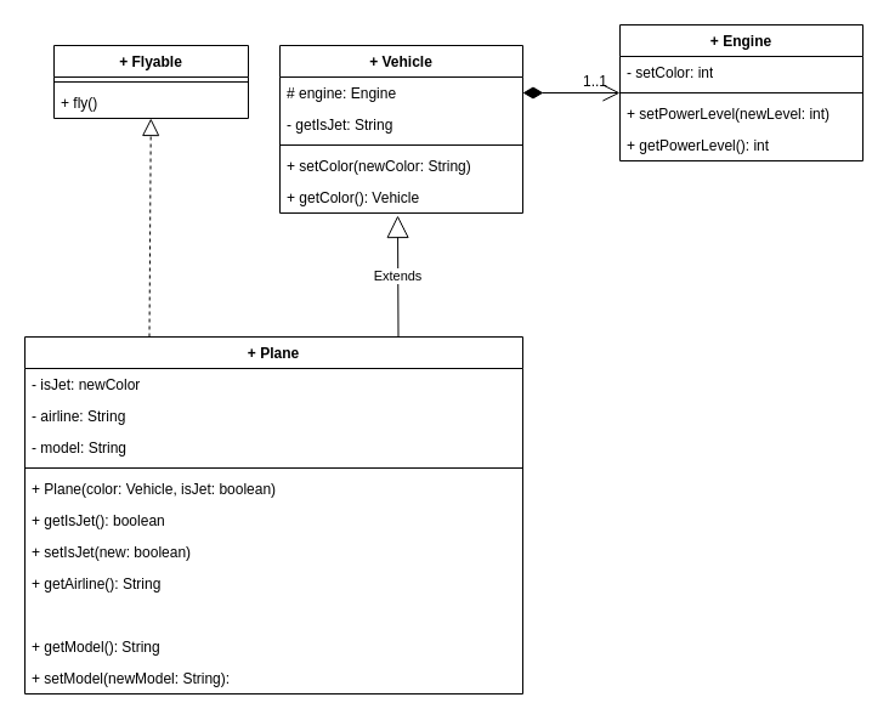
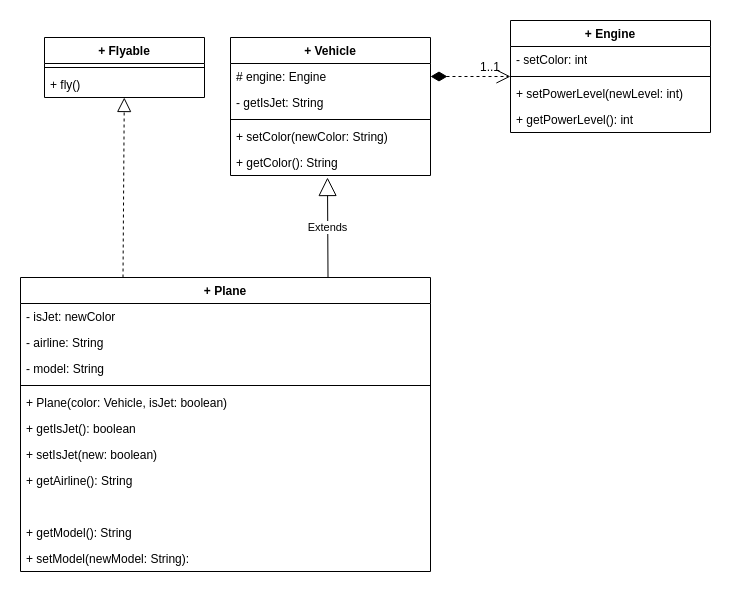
  <mxCell id="0" />
  <mxCell id="1" parent="0" />
  <mxCell id="2" value="+ Flyable" style="swimlane;fontStyle=1;align=center;verticalAlign=top;childLayout=stackLayout;horizontal=1;startSize=26;horizontalStack=0;resizeParent=1;resizeParentMax=0;resizeLast=0;collapsible=1;marginBottom=0;whiteSpace=wrap;html=1;" parent="1" vertex="1"><mxGeometry x="44" y="37" width="160" height="60" as="geometry" /></mxCell>
  <mxCell id="3" value="" style="line;strokeWidth=1;fillColor=none;align=left;verticalAlign=middle;spacingTop=-1;spacingLeft=3;spacingRight=3;rotatable=0;labelPosition=right;points=[];portConstraint=eastwest;strokeColor=inherit;" parent="2" vertex="1"><mxGeometry y="26" width="160" height="8" as="geometry" /></mxCell>
  <mxCell id="4" value="+ fly()" style="text;strokeColor=none;fillColor=none;align=left;verticalAlign=top;spacingLeft=4;spacingRight=4;overflow=hidden;rotatable=0;points=[[0,0.5],[1,0.5]];portConstraint=eastwest;whiteSpace=wrap;html=1;" parent="2" vertex="1"><mxGeometry y="34" width="160" height="26" as="geometry" /></mxCell>
  <mxCell id="5" value="+ Vehicle" style="swimlane;fontStyle=1;align=center;verticalAlign=top;childLayout=stackLayout;horizontal=1;startSize=26;horizontalStack=0;resizeParent=1;resizeParentMax=0;resizeLast=0;collapsible=1;marginBottom=0;whiteSpace=wrap;html=1;" parent="1" vertex="1"><mxGeometry x="230" y="37" width="200" height="138" as="geometry" /></mxCell>
  <mxCell id="6" value="# engine: Engine" style="text;strokeColor=none;fillColor=none;align=left;verticalAlign=top;spacingLeft=4;spacingRight=4;overflow=hidden;rotatable=0;points=[[0,0.5],[1,0.5]];portConstraint=eastwest;whiteSpace=wrap;html=1;" parent="5" vertex="1"><mxGeometry y="26" width="200" height="26" as="geometry" /></mxCell>
  <mxCell id="7" value="- getIsJet: String" style="text;strokeColor=none;fillColor=none;align=left;verticalAlign=top;spacingLeft=4;spacingRight=4;overflow=hidden;rotatable=0;points=[[0,0.5],[1,0.5]];portConstraint=eastwest;whiteSpace=wrap;html=1;" parent="5" vertex="1"><mxGeometry y="52" width="200" height="26" as="geometry" /></mxCell>
  <mxCell id="8" value="" style="line;strokeWidth=1;fillColor=none;align=left;verticalAlign=middle;spacingTop=-1;spacingLeft=3;spacingRight=3;rotatable=0;labelPosition=right;points=[];portConstraint=eastwest;strokeColor=inherit;" parent="5" vertex="1"><mxGeometry y="78" width="200" height="8" as="geometry" /></mxCell>
  <mxCell id="9" value="+ setColor(newColor: String)" style="text;strokeColor=none;fillColor=none;align=left;verticalAlign=top;spacingLeft=4;spacingRight=4;overflow=hidden;rotatable=0;points=[[0,0.5],[1,0.5]];portConstraint=eastwest;whiteSpace=wrap;html=1;" parent="5" vertex="1"><mxGeometry y="86" width="200" height="26" as="geometry" /></mxCell>
- <mxCell id="10" value="+ getColor(): Vehicle" style="text;strokeColor=none;fillColor=none;align=left;verticalAlign=top;spacingLeft=4;spacingRight=4;overflow=hidden;rotatable=0;points=[[0,0.5],[1,0.5]];portConstraint=eastwest;whiteSpace=wrap;html=1;" parent="5" vertex="1"><mxGeometry y="112" width="200" height="26" as="geometry" /></mxCell>
+ <mxCell id="10" value="+ getColor(): String" style="text;strokeColor=none;fillColor=none;align=left;verticalAlign=top;spacingLeft=4;spacingRight=4;overflow=hidden;rotatable=0;points=[[0,0.5],[1,0.5]];portConstraint=eastwest;whiteSpace=wrap;html=1;" parent="5" vertex="1"><mxGeometry y="112" width="200" height="26" as="geometry" /></mxCell>
  <mxCell id="11" value="+ Plane" style="swimlane;fontStyle=1;align=center;verticalAlign=top;childLayout=stackLayout;horizontal=1;startSize=26;horizontalStack=0;resizeParent=1;resizeParentMax=0;resizeLast=0;collapsible=1;marginBottom=0;whiteSpace=wrap;html=1;" parent="1" vertex="1"><mxGeometry x="20" y="277" width="410" height="294" as="geometry" /></mxCell>
  <mxCell id="12" value="- isJet: newColor" style="text;strokeColor=none;fillColor=none;align=left;verticalAlign=top;spacingLeft=4;spacingRight=4;overflow=hidden;rotatable=0;points=[[0,0.5],[1,0.5]];portConstraint=eastwest;whiteSpace=wrap;html=1;" parent="11" vertex="1"><mxGeometry y="26" width="410" height="26" as="geometry" /></mxCell>
  <mxCell id="13" value="- airline: String" style="text;strokeColor=none;fillColor=none;align=left;verticalAlign=top;spacingLeft=4;spacingRight=4;overflow=hidden;rotatable=0;points=[[0,0.5],[1,0.5]];portConstraint=eastwest;whiteSpace=wrap;html=1;" parent="11" vertex="1"><mxGeometry y="52" width="410" height="26" as="geometry" /></mxCell>
  <mxCell id="14" value="- model: String" style="text;strokeColor=none;fillColor=none;align=left;verticalAlign=top;spacingLeft=4;spacingRight=4;overflow=hidden;rotatable=0;points=[[0,0.5],[1,0.5]];portConstraint=eastwest;whiteSpace=wrap;html=1;" parent="11" vertex="1"><mxGeometry y="78" width="410" height="26" as="geometry" /></mxCell>
  <mxCell id="15" value="" style="line;strokeWidth=1;fillColor=none;align=left;verticalAlign=middle;spacingTop=-1;spacingLeft=3;spacingRight=3;rotatable=0;labelPosition=right;points=[];portConstraint=eastwest;strokeColor=inherit;" parent="11" vertex="1"><mxGeometry y="104" width="410" height="8" as="geometry" /></mxCell>
  <mxCell id="16" value="+ Plane(color: Vehicle, isJet: boolean)" style="text;strokeColor=none;fillColor=none;align=left;verticalAlign=top;spacingLeft=4;spacingRight=4;overflow=hidden;rotatable=0;points=[[0,0.5],[1,0.5]];portConstraint=eastwest;whiteSpace=wrap;html=1;" parent="11" vertex="1"><mxGeometry y="112" width="410" height="26" as="geometry" /></mxCell>
  <mxCell id="17" value="+ getIsJet(): boolean" style="text;strokeColor=none;fillColor=none;align=left;verticalAlign=top;spacingLeft=4;spacingRight=4;overflow=hidden;rotatable=0;points=[[0,0.5],[1,0.5]];portConstraint=eastwest;whiteSpace=wrap;html=1;" parent="11" vertex="1"><mxGeometry y="138" width="410" height="26" as="geometry" /></mxCell>
  <mxCell id="18" value="+ setIsJet(new: boolean)" style="text;strokeColor=none;fillColor=none;align=left;verticalAlign=top;spacingLeft=4;spacingRight=4;overflow=hidden;rotatable=0;points=[[0,0.5],[1,0.5]];portConstraint=eastwest;whiteSpace=wrap;html=1;" parent="11" vertex="1"><mxGeometry y="164" width="410" height="26" as="geometry" /></mxCell>
  <mxCell id="19" value="+ getAirline(): String" style="text;strokeColor=none;fillColor=none;align=left;verticalAlign=top;spacingLeft=4;spacingRight=4;overflow=hidden;rotatable=0;points=[[0,0.5],[1,0.5]];portConstraint=eastwest;whiteSpace=wrap;html=1;" parent="11" vertex="1"><mxGeometry y="190" width="410" height="26" as="geometry" /></mxCell>
  <mxCell id="20" value="&lt;span style=&quot;caret-color: rgb(255, 255, 255); font-family: Helvetica; font-size: 12px; font-style: normal; font-variant-caps: normal; font-weight: 400; letter-spacing: normal; text-align: left; text-indent: 0px; text-transform: none; white-space: normal; word-spacing: 0px; -webkit-text-stroke-width: 0px; text-decoration: none; float: none; color: light-dark(rgb(255, 255, 255), rgb(255, 255, 255)); display: inline !important;&quot;&gt;+ setAirline(newAirline: String)&lt;/span&gt;" style="text;strokeColor=none;fillColor=none;align=left;verticalAlign=top;spacingLeft=4;spacingRight=4;overflow=hidden;rotatable=0;points=[[0,0.5],[1,0.5]];portConstraint=eastwest;whiteSpace=wrap;html=1;" parent="11" vertex="1"><mxGeometry y="216" width="410" height="26" as="geometry" /></mxCell>
  <mxCell id="21" value="+ getModel(): String" style="text;strokeColor=none;fillColor=none;align=left;verticalAlign=top;spacingLeft=4;spacingRight=4;overflow=hidden;rotatable=0;points=[[0,0.5],[1,0.5]];portConstraint=eastwest;whiteSpace=wrap;html=1;" parent="11" vertex="1"><mxGeometry y="242" width="410" height="26" as="geometry" /></mxCell>
  <mxCell id="22" value="+ setModel(newModel: String):" style="text;strokeColor=none;fillColor=none;align=left;verticalAlign=top;spacingLeft=4;spacingRight=4;overflow=hidden;rotatable=0;points=[[0,0.5],[1,0.5]];portConstraint=eastwest;whiteSpace=wrap;html=1;" parent="11" vertex="1"><mxGeometry y="268" width="410" height="26" as="geometry" /></mxCell>
  <mxCell id="23" value="+ Engine" style="swimlane;fontStyle=1;align=center;verticalAlign=top;childLayout=stackLayout;horizontal=1;startSize=26;horizontalStack=0;resizeParent=1;resizeParentMax=0;resizeLast=0;collapsible=1;marginBottom=0;whiteSpace=wrap;html=1;" parent="1" vertex="1"><mxGeometry x="510" y="20" width="200" height="112" as="geometry" /></mxCell>
  <mxCell id="24" value="- setColor: int" style="text;strokeColor=none;fillColor=none;align=left;verticalAlign=top;spacingLeft=4;spacingRight=4;overflow=hidden;rotatable=0;points=[[0,0.5],[1,0.5]];portConstraint=eastwest;whiteSpace=wrap;html=1;" parent="23" vertex="1"><mxGeometry y="26" width="200" height="26" as="geometry" /></mxCell>
  <mxCell id="25" value="" style="line;strokeWidth=1;fillColor=none;align=left;verticalAlign=middle;spacingTop=-1;spacingLeft=3;spacingRight=3;rotatable=0;labelPosition=right;points=[];portConstraint=eastwest;strokeColor=inherit;" parent="23" vertex="1"><mxGeometry y="52" width="200" height="8" as="geometry" /></mxCell>
  <mxCell id="26" value="+ setPowerLevel(newLevel: int)" style="text;strokeColor=none;fillColor=none;align=left;verticalAlign=top;spacingLeft=4;spacingRight=4;overflow=hidden;rotatable=0;points=[[0,0.5],[1,0.5]];portConstraint=eastwest;whiteSpace=wrap;html=1;" parent="23" vertex="1"><mxGeometry y="60" width="200" height="26" as="geometry" /></mxCell>
  <mxCell id="27" value="+ getPowerLevel(): int" style="text;strokeColor=none;fillColor=none;align=left;verticalAlign=top;spacingLeft=4;spacingRight=4;overflow=hidden;rotatable=0;points=[[0,0.5],[1,0.5]];portConstraint=eastwest;whiteSpace=wrap;html=1;" parent="23" vertex="1"><mxGeometry y="86" width="200" height="26" as="geometry" /></mxCell>
  <mxCell id="28" value="Extends" style="endArrow=block;endSize=16;endFill=0;html=1;rounded=0;exitX=0.75;exitY=0;exitDx=0;exitDy=0;entryX=0.485;entryY=1.077;entryDx=0;entryDy=0;entryPerimeter=0;" parent="1" source="11" target="10" edge="1"><mxGeometry width="160" relative="1" as="geometry"><mxPoint x="320" y="267" as="sourcePoint" /><mxPoint x="480" y="267" as="targetPoint" /></mxGeometry></mxCell>
  <mxCell id="29" value="" style="endArrow=block;dashed=1;endFill=0;endSize=12;html=1;rounded=0;exitX=0.25;exitY=0;exitDx=0;exitDy=0;" parent="1" source="11" target="2" edge="1"><mxGeometry width="160" relative="1" as="geometry"><mxPoint x="320" y="267" as="sourcePoint" /><mxPoint x="480" y="267" as="targetPoint" /></mxGeometry></mxCell>
- <mxCell id="30" value="" style="endArrow=open;html=1;endSize=12;startArrow=diamondThin;startSize=14;startFill=1;edgeStyle=orthogonalEdgeStyle;align=left;verticalAlign=bottom;rounded=0;exitX=1;exitY=0.5;exitDx=0;exitDy=0;" parent="1" source="6" target="23" edge="1"><mxGeometry x="-0.743" relative="1" as="geometry"><mxPoint x="320" y="237" as="sourcePoint" /><mxPoint x="480" y="237" as="targetPoint" /><mxPoint as="offset" /></mxGeometry></mxCell>
+ <mxCell id="30" value="" style="endArrow=open;html=1;endSize=12;startArrow=diamondThin;startSize=14;startFill=1;edgeStyle=orthogonalEdgeStyle;align=left;verticalAlign=bottom;rounded=0;exitX=1;exitY=0.5;exitDx=0;exitDy=0;dashed=1;" parent="1" source="6" target="23" edge="1"><mxGeometry x="-0.743" relative="1" as="geometry"><mxPoint x="320" y="237" as="sourcePoint" /><mxPoint x="480" y="237" as="targetPoint" /><mxPoint as="offset" /></mxGeometry></mxCell>
  <mxCell id="31" value="1..1" style="text;html=1;align=center;verticalAlign=middle;whiteSpace=wrap;rounded=0;" parent="1" vertex="1"><mxGeometry x="460" y="57" width="60" height="20" as="geometry" /></mxCell>
